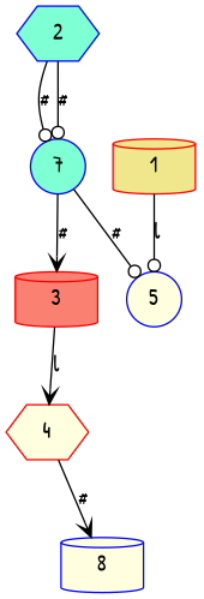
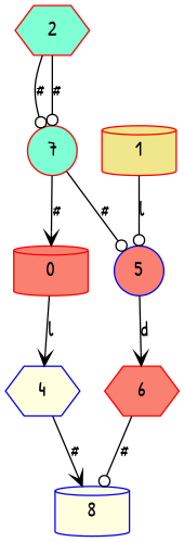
  digraph {
    fontname="Patrick Hand"
    node [color=red fillcolor=salmon fontname="Patrick Hand" shape=hexagon style=filled]
    edge [arrowhead=odot fontname="Patrick Hand"]
-   4 [fillcolor=lightyellow]
-   3 [shape=cylinder]
+   4 [color=blue fillcolor=lightyellow]
+   3 [shape=cylinder label=0]
    8 [color=blue fillcolor=lightyellow shape=cylinder]
-   5 [color=blue fillcolor=lightyellow shape=circle]
-   7 [color=blue fillcolor=aquamarine shape=circle]
+   5 [color=blue shape=circle]
+   6
+   7 [fillcolor=aquamarine shape=circle]
    1 [fillcolor=khaki shape=cylinder]
-   2 [color=blue fillcolor=aquamarine]
+   2 [fillcolor=aquamarine]
    4 -> 8 [arrowhead=vee label="#"]
    3 -> 4 [arrowhead=vee label=l]
+   5 -> 6 [arrowhead=vee label=d]
+   6 -> 8 [label="#"]
    7 -> 3 [arrowhead=vee label="#"]
    7 -> 5 [label="#"]
    1 -> 5 [label=l]
    2 -> 7 [label="#"]
    2 -> 7 [label="#"]
  }
